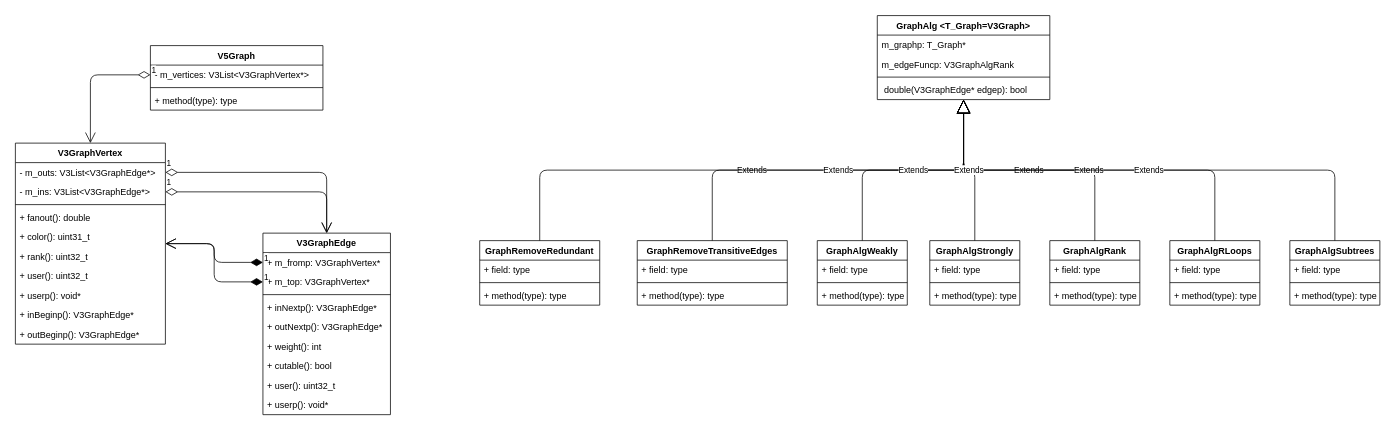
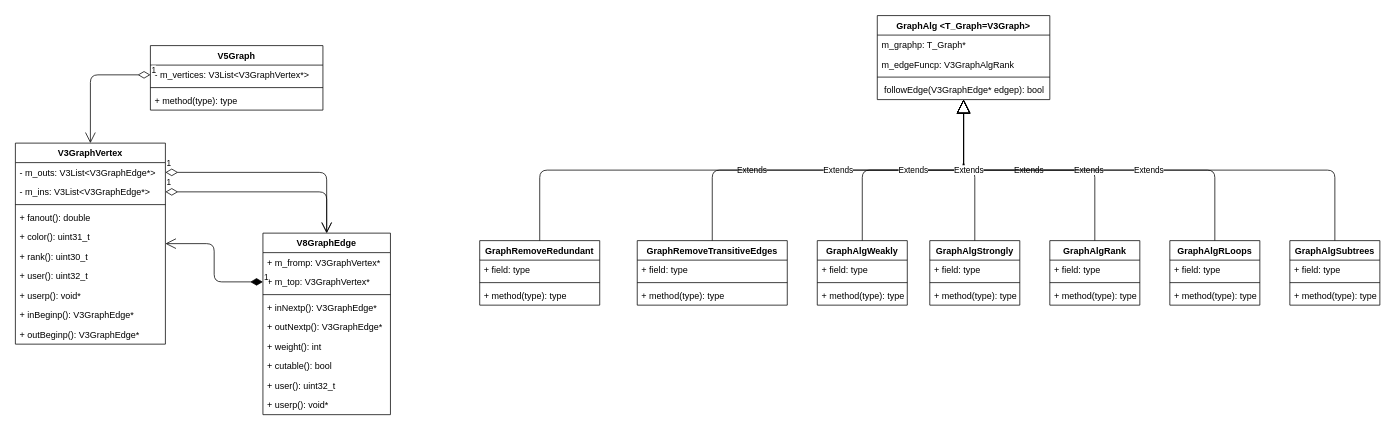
  <mxCell id="0" />
  <mxCell id="1" parent="0" />
  <mxCell id="2" value="V5Graph" style="swimlane;fontStyle=1;align=center;verticalAlign=top;childLayout=stackLayout;horizontal=1;startSize=26;horizontalStack=0;resizeParent=1;resizeParentMax=0;resizeLast=0;collapsible=1;marginBottom=0;" vertex="1" parent="1"><mxGeometry x="200" y="60" width="230" height="86" as="geometry" /></mxCell>
  <mxCell id="3" value="- m_vertices: V3List&lt;V3GraphVertex*&gt;" style="text;strokeColor=none;fillColor=none;align=left;verticalAlign=top;spacingLeft=4;spacingRight=4;overflow=hidden;rotatable=0;points=[[0,0.5],[1,0.5]];portConstraint=eastwest;" vertex="1" parent="2"><mxGeometry y="26" width="230" height="26" as="geometry" /></mxCell>
  <mxCell id="4" value="" style="line;strokeWidth=1;fillColor=none;align=left;verticalAlign=middle;spacingTop=-1;spacingLeft=3;spacingRight=3;rotatable=0;labelPosition=right;points=[];portConstraint=eastwest;" vertex="1" parent="2"><mxGeometry y="52" width="230" height="8" as="geometry" /></mxCell>
  <mxCell id="5" value="+ method(type): type" style="text;strokeColor=none;fillColor=none;align=left;verticalAlign=top;spacingLeft=4;spacingRight=4;overflow=hidden;rotatable=0;points=[[0,0.5],[1,0.5]];portConstraint=eastwest;" vertex="1" parent="2"><mxGeometry y="60" width="230" height="26" as="geometry" /></mxCell>
  <mxCell id="6" value="V3GraphVertex" style="swimlane;fontStyle=1;align=center;verticalAlign=top;childLayout=stackLayout;horizontal=1;startSize=26;horizontalStack=0;resizeParent=1;resizeParentMax=0;resizeLast=0;collapsible=1;marginBottom=0;" vertex="1" parent="1"><mxGeometry x="20" y="190" width="200" height="268" as="geometry" /></mxCell>
  <mxCell id="7" value="- m_outs: V3List&lt;V3GraphEdge*&gt;" style="text;strokeColor=none;fillColor=none;align=left;verticalAlign=top;spacingLeft=4;spacingRight=4;overflow=hidden;rotatable=0;points=[[0,0.5],[1,0.5]];portConstraint=eastwest;" vertex="1" parent="6"><mxGeometry y="26" width="200" height="26" as="geometry" /></mxCell>
  <mxCell id="8" value="- m_ins: V3List&lt;V3GraphEdge*&gt;" style="text;strokeColor=none;fillColor=none;align=left;verticalAlign=top;spacingLeft=4;spacingRight=4;overflow=hidden;rotatable=0;points=[[0,0.5],[1,0.5]];portConstraint=eastwest;" vertex="1" parent="6"><mxGeometry y="52" width="200" height="26" as="geometry" /></mxCell>
  <mxCell id="9" value="" style="line;strokeWidth=1;fillColor=none;align=left;verticalAlign=middle;spacingTop=-1;spacingLeft=3;spacingRight=3;rotatable=0;labelPosition=right;points=[];portConstraint=eastwest;" vertex="1" parent="6"><mxGeometry y="78" width="200" height="8" as="geometry" /></mxCell>
  <mxCell id="10" value="+ fanout(): double" style="text;strokeColor=none;fillColor=none;align=left;verticalAlign=top;spacingLeft=4;spacingRight=4;overflow=hidden;rotatable=0;points=[[0,0.5],[1,0.5]];portConstraint=eastwest;" vertex="1" parent="6"><mxGeometry y="86" width="200" height="26" as="geometry" /></mxCell>
  <mxCell id="11" value="+ color(): uint31_t" style="text;strokeColor=none;fillColor=none;align=left;verticalAlign=top;spacingLeft=4;spacingRight=4;overflow=hidden;rotatable=0;points=[[0,0.5],[1,0.5]];portConstraint=eastwest;" vertex="1" parent="6"><mxGeometry y="112" width="200" height="26" as="geometry" /></mxCell>
- <mxCell id="12" value="+ rank(): uint32_t" style="text;strokeColor=none;fillColor=none;align=left;verticalAlign=top;spacingLeft=4;spacingRight=4;overflow=hidden;rotatable=0;points=[[0,0.5],[1,0.5]];portConstraint=eastwest;" vertex="1" parent="6"><mxGeometry y="138" width="200" height="26" as="geometry" /></mxCell>
+ <mxCell id="12" value="+ rank(): uint30_t" style="text;strokeColor=none;fillColor=none;align=left;verticalAlign=top;spacingLeft=4;spacingRight=4;overflow=hidden;rotatable=0;points=[[0,0.5],[1,0.5]];portConstraint=eastwest;" vertex="1" parent="6"><mxGeometry y="138" width="200" height="26" as="geometry" /></mxCell>
  <mxCell id="13" value="+ user(): uint32_t" style="text;strokeColor=none;fillColor=none;align=left;verticalAlign=top;spacingLeft=4;spacingRight=4;overflow=hidden;rotatable=0;points=[[0,0.5],[1,0.5]];portConstraint=eastwest;" vertex="1" parent="6"><mxGeometry y="164" width="200" height="26" as="geometry" /></mxCell>
  <mxCell id="14" value="+ userp(): void*" style="text;strokeColor=none;fillColor=none;align=left;verticalAlign=top;spacingLeft=4;spacingRight=4;overflow=hidden;rotatable=0;points=[[0,0.5],[1,0.5]];portConstraint=eastwest;" vertex="1" parent="6"><mxGeometry y="190" width="200" height="26" as="geometry" /></mxCell>
  <mxCell id="15" value="+ inBeginp(): V3GraphEdge*" style="text;strokeColor=none;fillColor=none;align=left;verticalAlign=top;spacingLeft=4;spacingRight=4;overflow=hidden;rotatable=0;points=[[0,0.5],[1,0.5]];portConstraint=eastwest;" vertex="1" parent="6"><mxGeometry y="216" width="200" height="26" as="geometry" /></mxCell>
  <mxCell id="16" value="+ outBeginp(): V3GraphEdge*" style="text;strokeColor=none;fillColor=none;align=left;verticalAlign=top;spacingLeft=4;spacingRight=4;overflow=hidden;rotatable=0;points=[[0,0.5],[1,0.5]];portConstraint=eastwest;" vertex="1" parent="6"><mxGeometry y="242" width="200" height="26" as="geometry" /></mxCell>
- <mxCell id="17" value="V3GraphEdge" style="swimlane;fontStyle=1;align=center;verticalAlign=top;childLayout=stackLayout;horizontal=1;startSize=26;horizontalStack=0;resizeParent=1;resizeParentMax=0;resizeLast=0;collapsible=1;marginBottom=0;" vertex="1" parent="1"><mxGeometry x="350" y="310" width="170" height="242" as="geometry" /></mxCell>
+ <mxCell id="17" value="V8GraphEdge" style="swimlane;fontStyle=1;align=center;verticalAlign=top;childLayout=stackLayout;horizontal=1;startSize=26;horizontalStack=0;resizeParent=1;resizeParentMax=0;resizeLast=0;collapsible=1;marginBottom=0;" vertex="1" parent="1"><mxGeometry x="350" y="310" width="170" height="242" as="geometry" /></mxCell>
  <mxCell id="18" value="+ m_fromp: V3GraphVertex*" style="text;strokeColor=none;fillColor=none;align=left;verticalAlign=top;spacingLeft=4;spacingRight=4;overflow=hidden;rotatable=0;points=[[0,0.5],[1,0.5]];portConstraint=eastwest;" vertex="1" parent="17"><mxGeometry y="26" width="170" height="26" as="geometry" /></mxCell>
  <mxCell id="19" value="+ m_top: V3GraphVertex*" style="text;strokeColor=none;fillColor=none;align=left;verticalAlign=top;spacingLeft=4;spacingRight=4;overflow=hidden;rotatable=0;points=[[0,0.5],[1,0.5]];portConstraint=eastwest;" vertex="1" parent="17"><mxGeometry y="52" width="170" height="26" as="geometry" /></mxCell>
  <mxCell id="20" value="" style="line;strokeWidth=1;fillColor=none;align=left;verticalAlign=middle;spacingTop=-1;spacingLeft=3;spacingRight=3;rotatable=0;labelPosition=right;points=[];portConstraint=eastwest;" vertex="1" parent="17"><mxGeometry y="78" width="170" height="8" as="geometry" /></mxCell>
  <mxCell id="21" value="+ inNextp(): V3GraphEdge*" style="text;strokeColor=none;fillColor=none;align=left;verticalAlign=top;spacingLeft=4;spacingRight=4;overflow=hidden;rotatable=0;points=[[0,0.5],[1,0.5]];portConstraint=eastwest;" vertex="1" parent="17"><mxGeometry y="86" width="170" height="26" as="geometry" /></mxCell>
  <mxCell id="22" value="+ outNextp(): V3GraphEdge*" style="text;strokeColor=none;fillColor=none;align=left;verticalAlign=top;spacingLeft=4;spacingRight=4;overflow=hidden;rotatable=0;points=[[0,0.5],[1,0.5]];portConstraint=eastwest;" vertex="1" parent="17"><mxGeometry y="112" width="170" height="26" as="geometry" /></mxCell>
  <mxCell id="23" value="+ weight(): int" style="text;strokeColor=none;fillColor=none;align=left;verticalAlign=top;spacingLeft=4;spacingRight=4;overflow=hidden;rotatable=0;points=[[0,0.5],[1,0.5]];portConstraint=eastwest;" vertex="1" parent="17"><mxGeometry y="138" width="170" height="26" as="geometry" /></mxCell>
  <mxCell id="24" value="+ cutable(): bool" style="text;strokeColor=none;fillColor=none;align=left;verticalAlign=top;spacingLeft=4;spacingRight=4;overflow=hidden;rotatable=0;points=[[0,0.5],[1,0.5]];portConstraint=eastwest;" vertex="1" parent="17"><mxGeometry y="164" width="170" height="26" as="geometry" /></mxCell>
  <mxCell id="25" value="+ user(): uint32_t" style="text;strokeColor=none;fillColor=none;align=left;verticalAlign=top;spacingLeft=4;spacingRight=4;overflow=hidden;rotatable=0;points=[[0,0.5],[1,0.5]];portConstraint=eastwest;" vertex="1" parent="17"><mxGeometry y="190" width="170" height="26" as="geometry" /></mxCell>
  <mxCell id="26" value="+ userp(): void*" style="text;strokeColor=none;fillColor=none;align=left;verticalAlign=top;spacingLeft=4;spacingRight=4;overflow=hidden;rotatable=0;points=[[0,0.5],[1,0.5]];portConstraint=eastwest;" vertex="1" parent="17"><mxGeometry y="216" width="170" height="26" as="geometry" /></mxCell>
  <mxCell id="27" value="1" style="endArrow=open;html=1;endSize=12;startArrow=diamondThin;startSize=14;startFill=0;edgeStyle=orthogonalEdgeStyle;align=left;verticalAlign=bottom;entryX=0.5;entryY=0;entryDx=0;entryDy=0;" edge="1" parent="1" source="3" target="6"><mxGeometry x="-1" y="3" relative="1" as="geometry"><mxPoint x="380" y="120" as="sourcePoint" /><mxPoint x="540" y="120" as="targetPoint" /></mxGeometry></mxCell>
  <mxCell id="28" value="1" style="endArrow=open;html=1;endSize=12;startArrow=diamondThin;startSize=14;startFill=0;edgeStyle=orthogonalEdgeStyle;align=left;verticalAlign=bottom;entryX=0.5;entryY=0;entryDx=0;entryDy=0;exitX=1;exitY=0.5;exitDx=0;exitDy=0;" edge="1" parent="1" source="8" target="17"><mxGeometry x="-1" y="3" relative="1" as="geometry"><mxPoint x="350" y="360" as="sourcePoint" /><mxPoint x="270" y="451" as="targetPoint" /></mxGeometry></mxCell>
  <mxCell id="29" value="1" style="endArrow=open;html=1;endSize=12;startArrow=diamondThin;startSize=14;startFill=0;edgeStyle=orthogonalEdgeStyle;align=left;verticalAlign=bottom;exitX=1;exitY=0.5;exitDx=0;exitDy=0;entryX=0.5;entryY=0;entryDx=0;entryDy=0;" edge="1" parent="1" source="7" target="17"><mxGeometry x="-1" y="3" relative="1" as="geometry"><mxPoint x="230" y="265" as="sourcePoint" /><mxPoint x="530" y="270" as="targetPoint" /></mxGeometry></mxCell>
- <mxCell id="30" value="1" style="endArrow=open;html=1;endSize=12;startArrow=diamondThin;startSize=14;startFill=1;edgeStyle=orthogonalEdgeStyle;align=left;verticalAlign=bottom;exitX=0;exitY=0.5;exitDx=0;exitDy=0;" edge="1" parent="1" source="18" target="6"><mxGeometry x="-1" y="3" relative="1" as="geometry"><mxPoint x="330" y="660" as="sourcePoint" /><mxPoint x="490" y="660" as="targetPoint" /></mxGeometry></mxCell>
  <mxCell id="31" value="1" style="endArrow=open;html=1;endSize=12;startArrow=diamondThin;startSize=14;startFill=1;edgeStyle=orthogonalEdgeStyle;align=left;verticalAlign=bottom;" edge="1" parent="1" source="19" target="6"><mxGeometry x="-1" y="3" relative="1" as="geometry"><mxPoint x="360" y="575" as="sourcePoint" /><mxPoint x="230" y="550" as="targetPoint" /></mxGeometry></mxCell>
  <mxCell id="32" value="GraphAlg &lt;T_Graph=V3Graph&gt;" style="swimlane;fontStyle=1;align=center;verticalAlign=top;childLayout=stackLayout;horizontal=1;startSize=26;horizontalStack=0;resizeParent=1;resizeParentMax=0;resizeLast=0;collapsible=1;marginBottom=0;" vertex="1" parent="1"><mxGeometry x="1169" y="20" width="230" height="112" as="geometry" /></mxCell>
  <mxCell id="33" value="m_graphp: T_Graph*" style="text;strokeColor=none;fillColor=none;align=left;verticalAlign=top;spacingLeft=4;spacingRight=4;overflow=hidden;rotatable=0;points=[[0,0.5],[1,0.5]];portConstraint=eastwest;" vertex="1" parent="32"><mxGeometry y="26" width="230" height="26" as="geometry" /></mxCell>
  <mxCell id="34" value="m_edgeFuncp: V3GraphAlgRank" style="text;strokeColor=none;fillColor=none;align=left;verticalAlign=top;spacingLeft=4;spacingRight=4;overflow=hidden;rotatable=0;points=[[0,0.5],[1,0.5]];portConstraint=eastwest;" vertex="1" parent="32"><mxGeometry y="52" width="230" height="26" as="geometry" /></mxCell>
  <mxCell id="35" value="" style="line;strokeWidth=1;fillColor=none;align=left;verticalAlign=middle;spacingTop=-1;spacingLeft=3;spacingRight=3;rotatable=0;labelPosition=right;points=[];portConstraint=eastwest;" vertex="1" parent="32"><mxGeometry y="78" width="230" height="8" as="geometry" /></mxCell>
- <mxCell id="36" value=" double(V3GraphEdge* edgep): bool" style="text;strokeColor=none;fillColor=none;align=left;verticalAlign=top;spacingLeft=4;spacingRight=4;overflow=hidden;rotatable=0;points=[[0,0.5],[1,0.5]];portConstraint=eastwest;" vertex="1" parent="32"><mxGeometry y="86" width="230" height="26" as="geometry" /></mxCell>
+ <mxCell id="36" value=" followEdge(V3GraphEdge* edgep): bool" style="text;strokeColor=none;fillColor=none;align=left;verticalAlign=top;spacingLeft=4;spacingRight=4;overflow=hidden;rotatable=0;points=[[0,0.5],[1,0.5]];portConstraint=eastwest;" vertex="1" parent="32"><mxGeometry y="86" width="230" height="26" as="geometry" /></mxCell>
  <mxCell id="37" value="GraphRemoveRedundant" style="swimlane;fontStyle=1;align=center;verticalAlign=top;childLayout=stackLayout;horizontal=1;startSize=26;horizontalStack=0;resizeParent=1;resizeParentMax=0;resizeLast=0;collapsible=1;marginBottom=0;" vertex="1" parent="1"><mxGeometry x="639" y="320" width="160" height="86" as="geometry" /></mxCell>
  <mxCell id="38" value="+ field: type" style="text;strokeColor=none;fillColor=none;align=left;verticalAlign=top;spacingLeft=4;spacingRight=4;overflow=hidden;rotatable=0;points=[[0,0.5],[1,0.5]];portConstraint=eastwest;" vertex="1" parent="37"><mxGeometry y="26" width="160" height="26" as="geometry" /></mxCell>
  <mxCell id="39" value="" style="line;strokeWidth=1;fillColor=none;align=left;verticalAlign=middle;spacingTop=-1;spacingLeft=3;spacingRight=3;rotatable=0;labelPosition=right;points=[];portConstraint=eastwest;" vertex="1" parent="37"><mxGeometry y="52" width="160" height="8" as="geometry" /></mxCell>
  <mxCell id="40" value="+ method(type): type" style="text;strokeColor=none;fillColor=none;align=left;verticalAlign=top;spacingLeft=4;spacingRight=4;overflow=hidden;rotatable=0;points=[[0,0.5],[1,0.5]];portConstraint=eastwest;" vertex="1" parent="37"><mxGeometry y="60" width="160" height="26" as="geometry" /></mxCell>
  <mxCell id="41" value="Extends" style="endArrow=block;endSize=16;endFill=0;html=1;exitX=0.5;exitY=0;exitDx=0;exitDy=0;edgeStyle=orthogonalEdgeStyle;" edge="1" parent="1" source="37" target="32"><mxGeometry width="160" relative="1" as="geometry"><mxPoint x="1089" y="470" as="sourcePoint" /><mxPoint x="1249" y="470" as="targetPoint" /></mxGeometry></mxCell>
  <mxCell id="42" value="GraphRemoveTransitiveEdges" style="swimlane;fontStyle=1;align=center;verticalAlign=top;childLayout=stackLayout;horizontal=1;startSize=26;horizontalStack=0;resizeParent=1;resizeParentMax=0;resizeLast=0;collapsible=1;marginBottom=0;" vertex="1" parent="1"><mxGeometry x="849" y="320" width="200" height="86" as="geometry" /></mxCell>
  <mxCell id="43" value="+ field: type" style="text;strokeColor=none;fillColor=none;align=left;verticalAlign=top;spacingLeft=4;spacingRight=4;overflow=hidden;rotatable=0;points=[[0,0.5],[1,0.5]];portConstraint=eastwest;" vertex="1" parent="42"><mxGeometry y="26" width="200" height="26" as="geometry" /></mxCell>
  <mxCell id="44" value="" style="line;strokeWidth=1;fillColor=none;align=left;verticalAlign=middle;spacingTop=-1;spacingLeft=3;spacingRight=3;rotatable=0;labelPosition=right;points=[];portConstraint=eastwest;" vertex="1" parent="42"><mxGeometry y="52" width="200" height="8" as="geometry" /></mxCell>
  <mxCell id="45" value="+ method(type): type" style="text;strokeColor=none;fillColor=none;align=left;verticalAlign=top;spacingLeft=4;spacingRight=4;overflow=hidden;rotatable=0;points=[[0,0.5],[1,0.5]];portConstraint=eastwest;" vertex="1" parent="42"><mxGeometry y="60" width="200" height="26" as="geometry" /></mxCell>
  <mxCell id="46" value="GraphAlgWeakly" style="swimlane;fontStyle=1;align=center;verticalAlign=top;childLayout=stackLayout;horizontal=1;startSize=26;horizontalStack=0;resizeParent=1;resizeParentMax=0;resizeLast=0;collapsible=1;marginBottom=0;" vertex="1" parent="1"><mxGeometry x="1089" y="320" width="120" height="86" as="geometry" /></mxCell>
  <mxCell id="47" value="+ field: type" style="text;strokeColor=none;fillColor=none;align=left;verticalAlign=top;spacingLeft=4;spacingRight=4;overflow=hidden;rotatable=0;points=[[0,0.5],[1,0.5]];portConstraint=eastwest;" vertex="1" parent="46"><mxGeometry y="26" width="120" height="26" as="geometry" /></mxCell>
  <mxCell id="48" value="" style="line;strokeWidth=1;fillColor=none;align=left;verticalAlign=middle;spacingTop=-1;spacingLeft=3;spacingRight=3;rotatable=0;labelPosition=right;points=[];portConstraint=eastwest;" vertex="1" parent="46"><mxGeometry y="52" width="120" height="8" as="geometry" /></mxCell>
  <mxCell id="49" value="+ method(type): type" style="text;strokeColor=none;fillColor=none;align=left;verticalAlign=top;spacingLeft=4;spacingRight=4;overflow=hidden;rotatable=0;points=[[0,0.5],[1,0.5]];portConstraint=eastwest;" vertex="1" parent="46"><mxGeometry y="60" width="120" height="26" as="geometry" /></mxCell>
  <mxCell id="50" value="GraphAlgStrongly" style="swimlane;fontStyle=1;align=center;verticalAlign=top;childLayout=stackLayout;horizontal=1;startSize=26;horizontalStack=0;resizeParent=1;resizeParentMax=0;resizeLast=0;collapsible=1;marginBottom=0;" vertex="1" parent="1"><mxGeometry x="1239" y="320" width="120" height="86" as="geometry" /></mxCell>
  <mxCell id="51" value="+ field: type" style="text;strokeColor=none;fillColor=none;align=left;verticalAlign=top;spacingLeft=4;spacingRight=4;overflow=hidden;rotatable=0;points=[[0,0.5],[1,0.5]];portConstraint=eastwest;" vertex="1" parent="50"><mxGeometry y="26" width="120" height="26" as="geometry" /></mxCell>
  <mxCell id="52" value="" style="line;strokeWidth=1;fillColor=none;align=left;verticalAlign=middle;spacingTop=-1;spacingLeft=3;spacingRight=3;rotatable=0;labelPosition=right;points=[];portConstraint=eastwest;" vertex="1" parent="50"><mxGeometry y="52" width="120" height="8" as="geometry" /></mxCell>
  <mxCell id="53" value="+ method(type): type" style="text;strokeColor=none;fillColor=none;align=left;verticalAlign=top;spacingLeft=4;spacingRight=4;overflow=hidden;rotatable=0;points=[[0,0.5],[1,0.5]];portConstraint=eastwest;" vertex="1" parent="50"><mxGeometry y="60" width="120" height="26" as="geometry" /></mxCell>
  <mxCell id="54" value="GraphAlgRank" style="swimlane;fontStyle=1;align=center;verticalAlign=top;childLayout=stackLayout;horizontal=1;startSize=26;horizontalStack=0;resizeParent=1;resizeParentMax=0;resizeLast=0;collapsible=1;marginBottom=0;" vertex="1" parent="1"><mxGeometry x="1399" y="320" width="120" height="86" as="geometry" /></mxCell>
  <mxCell id="55" value="+ field: type" style="text;strokeColor=none;fillColor=none;align=left;verticalAlign=top;spacingLeft=4;spacingRight=4;overflow=hidden;rotatable=0;points=[[0,0.5],[1,0.5]];portConstraint=eastwest;" vertex="1" parent="54"><mxGeometry y="26" width="120" height="26" as="geometry" /></mxCell>
  <mxCell id="56" value="" style="line;strokeWidth=1;fillColor=none;align=left;verticalAlign=middle;spacingTop=-1;spacingLeft=3;spacingRight=3;rotatable=0;labelPosition=right;points=[];portConstraint=eastwest;" vertex="1" parent="54"><mxGeometry y="52" width="120" height="8" as="geometry" /></mxCell>
  <mxCell id="57" value="+ method(type): type" style="text;strokeColor=none;fillColor=none;align=left;verticalAlign=top;spacingLeft=4;spacingRight=4;overflow=hidden;rotatable=0;points=[[0,0.5],[1,0.5]];portConstraint=eastwest;" vertex="1" parent="54"><mxGeometry y="60" width="120" height="26" as="geometry" /></mxCell>
  <mxCell id="58" value="GraphAlgRLoops" style="swimlane;fontStyle=1;align=center;verticalAlign=top;childLayout=stackLayout;horizontal=1;startSize=26;horizontalStack=0;resizeParent=1;resizeParentMax=0;resizeLast=0;collapsible=1;marginBottom=0;" vertex="1" parent="1"><mxGeometry x="1559" y="320" width="120" height="86" as="geometry" /></mxCell>
  <mxCell id="59" value="+ field: type" style="text;strokeColor=none;fillColor=none;align=left;verticalAlign=top;spacingLeft=4;spacingRight=4;overflow=hidden;rotatable=0;points=[[0,0.5],[1,0.5]];portConstraint=eastwest;" vertex="1" parent="58"><mxGeometry y="26" width="120" height="26" as="geometry" /></mxCell>
  <mxCell id="60" value="" style="line;strokeWidth=1;fillColor=none;align=left;verticalAlign=middle;spacingTop=-1;spacingLeft=3;spacingRight=3;rotatable=0;labelPosition=right;points=[];portConstraint=eastwest;" vertex="1" parent="58"><mxGeometry y="52" width="120" height="8" as="geometry" /></mxCell>
  <mxCell id="61" value="+ method(type): type" style="text;strokeColor=none;fillColor=none;align=left;verticalAlign=top;spacingLeft=4;spacingRight=4;overflow=hidden;rotatable=0;points=[[0,0.5],[1,0.5]];portConstraint=eastwest;" vertex="1" parent="58"><mxGeometry y="60" width="120" height="26" as="geometry" /></mxCell>
  <mxCell id="62" value="GraphAlgSubtrees" style="swimlane;fontStyle=1;align=center;verticalAlign=top;childLayout=stackLayout;horizontal=1;startSize=26;horizontalStack=0;resizeParent=1;resizeParentMax=0;resizeLast=0;collapsible=1;marginBottom=0;" vertex="1" parent="1"><mxGeometry x="1719" y="320" width="120" height="86" as="geometry" /></mxCell>
  <mxCell id="63" value="+ field: type" style="text;strokeColor=none;fillColor=none;align=left;verticalAlign=top;spacingLeft=4;spacingRight=4;overflow=hidden;rotatable=0;points=[[0,0.5],[1,0.5]];portConstraint=eastwest;" vertex="1" parent="62"><mxGeometry y="26" width="120" height="26" as="geometry" /></mxCell>
  <mxCell id="64" value="" style="line;strokeWidth=1;fillColor=none;align=left;verticalAlign=middle;spacingTop=-1;spacingLeft=3;spacingRight=3;rotatable=0;labelPosition=right;points=[];portConstraint=eastwest;" vertex="1" parent="62"><mxGeometry y="52" width="120" height="8" as="geometry" /></mxCell>
  <mxCell id="65" value="+ method(type): type" style="text;strokeColor=none;fillColor=none;align=left;verticalAlign=top;spacingLeft=4;spacingRight=4;overflow=hidden;rotatable=0;points=[[0,0.5],[1,0.5]];portConstraint=eastwest;" vertex="1" parent="62"><mxGeometry y="60" width="120" height="26" as="geometry" /></mxCell>
  <mxCell id="66" value="Extends" style="endArrow=block;endSize=16;endFill=0;html=1;exitX=0.5;exitY=0;exitDx=0;exitDy=0;edgeStyle=orthogonalEdgeStyle;" edge="1" parent="1" source="42" target="32"><mxGeometry width="160" relative="1" as="geometry"><mxPoint x="729" y="330" as="sourcePoint" /><mxPoint x="1294" y="142" as="targetPoint" /></mxGeometry></mxCell>
  <mxCell id="67" value="Extends" style="endArrow=block;endSize=16;endFill=0;html=1;edgeStyle=orthogonalEdgeStyle;" edge="1" parent="1" source="54" target="32"><mxGeometry width="160" relative="1" as="geometry"><mxPoint x="739" y="340" as="sourcePoint" /><mxPoint x="1304" y="152" as="targetPoint" /></mxGeometry></mxCell>
  <mxCell id="68" value="Extends" style="endArrow=block;endSize=16;endFill=0;html=1;exitX=0.5;exitY=0;exitDx=0;exitDy=0;edgeStyle=orthogonalEdgeStyle;" edge="1" parent="1" source="58" target="32"><mxGeometry width="160" relative="1" as="geometry"><mxPoint x="749" y="350" as="sourcePoint" /><mxPoint x="1314" y="162" as="targetPoint" /></mxGeometry></mxCell>
  <mxCell id="69" value="Extends" style="endArrow=block;endSize=16;endFill=0;html=1;exitX=0.5;exitY=0;exitDx=0;exitDy=0;edgeStyle=orthogonalEdgeStyle;" edge="1" parent="1" source="62" target="32"><mxGeometry width="160" relative="1" as="geometry"><mxPoint x="759" y="360" as="sourcePoint" /><mxPoint x="1324" y="172" as="targetPoint" /></mxGeometry></mxCell>
  <mxCell id="70" value="Extends" style="endArrow=block;endSize=16;endFill=0;html=1;exitX=0.5;exitY=0;exitDx=0;exitDy=0;edgeStyle=orthogonalEdgeStyle;" edge="1" parent="1" source="46" target="32"><mxGeometry width="160" relative="1" as="geometry"><mxPoint x="959" y="330" as="sourcePoint" /><mxPoint x="1294" y="142" as="targetPoint" /></mxGeometry></mxCell>
  <mxCell id="71" value="Extends" style="endArrow=block;endSize=16;endFill=0;html=1;edgeStyle=orthogonalEdgeStyle;" edge="1" parent="1" source="50" target="32"><mxGeometry width="160" relative="1" as="geometry"><mxPoint x="969" y="340" as="sourcePoint" /><mxPoint x="1304" y="152" as="targetPoint" /></mxGeometry></mxCell>
